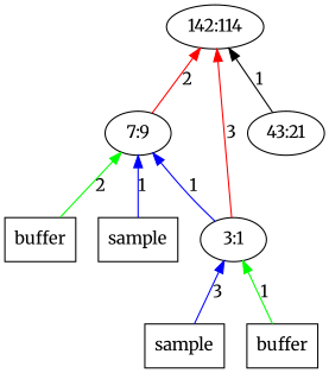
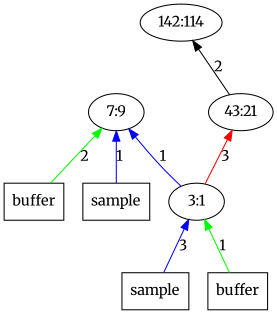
  digraph {
    fontname=Merriweather
    rankdir=BT
    node [fontname=Merriweather]
    edge [color=blue fontname=Merriweather]
    n1 [label="142:114"]
    n2 [label="43:21"]
    n3 [label="7:9"]
    n4 [label=buffer shape=box]
    n5 [label=sample shape=box]
    n6 [label="3:1"]
    n7 [label=sample shape=box]
    n8 [label=buffer shape=box]
-   n2 -> n1 [color=black label=1]
-   n3 -> n1 [color=red label=2]
+   n2 -> n1 [color=black label=2]
    n4 -> n3 [color=green label=2]
    n5 -> n3 [label=1]
-   n6 -> n1 [color=red label=3]
+   n6 -> n2 [color=red label=3]
    n6 -> n3 [label=1]
    n7 -> n6 [label=3]
    n8 -> n6 [color=green label=1]
  }
